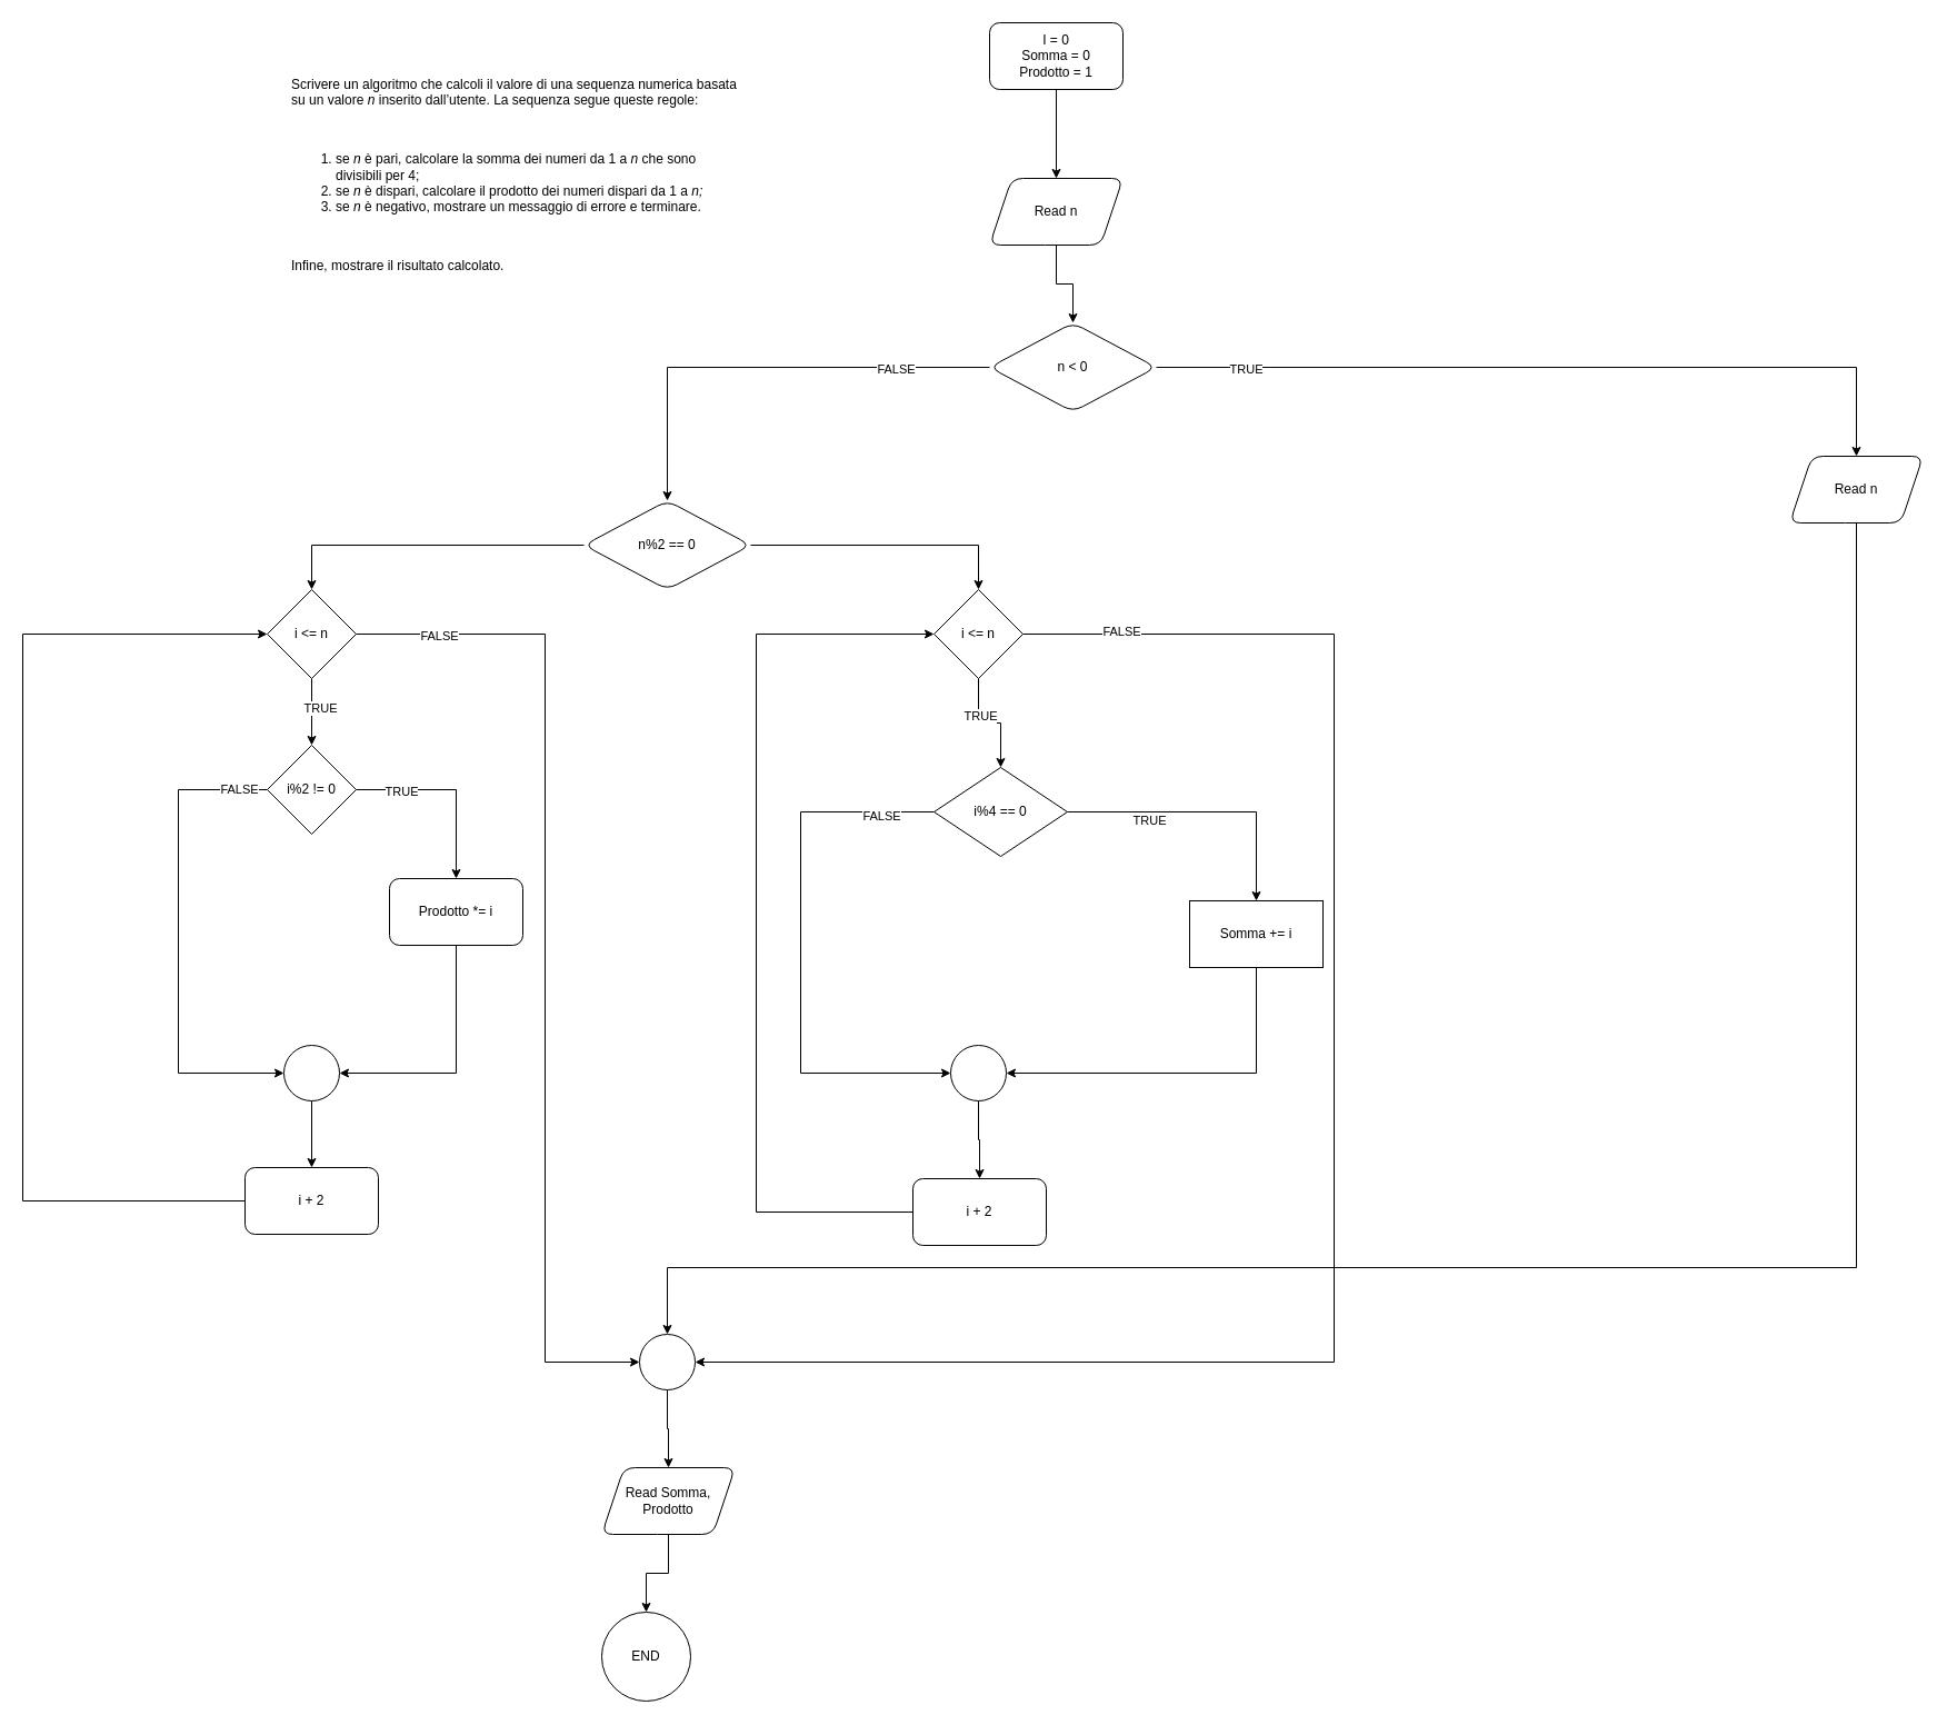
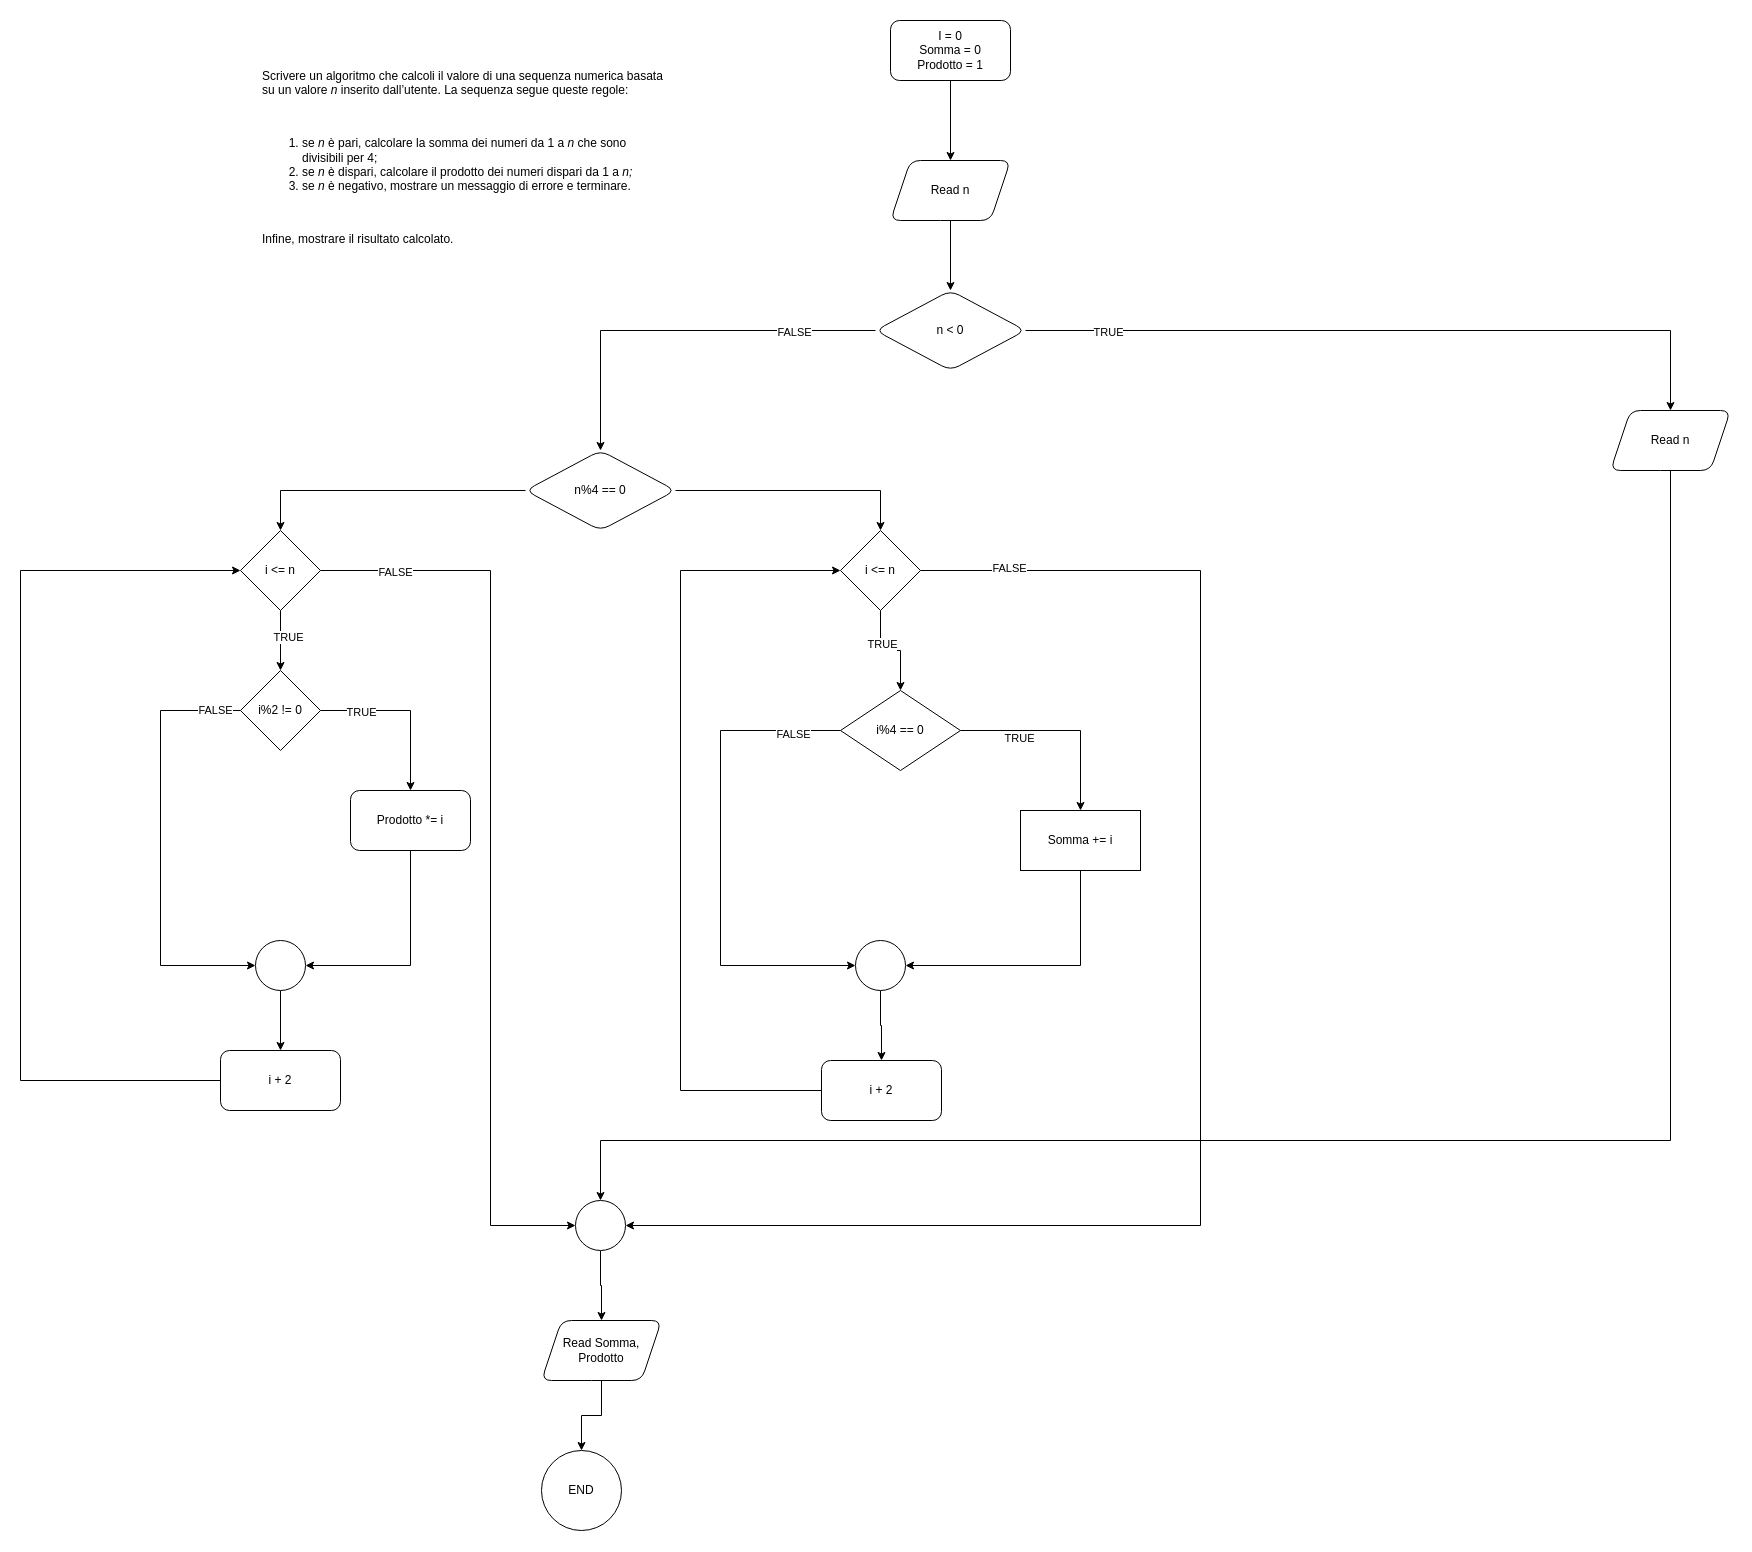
  <mxCell id="0" />
  <mxCell id="1" parent="0" />
  <mxCell id="2" value="&lt;p&gt;Scrivere un algoritmo che calcoli il valore di una sequenza numerica basata su un valore &lt;em&gt;n&lt;/em&gt; inserito dall’utente. La sequenza segue queste regole:&lt;/p&gt;&lt;br/&gt;&lt;ol&gt;&lt;li&gt;se &lt;em&gt;n&amp;nbsp;&lt;/em&gt;è pari, calcolare la somma dei numeri da 1 a &lt;em&gt;n&lt;/em&gt; che sono divisibili per 4;&lt;/li&gt;&lt;li&gt;se &lt;em&gt;n&amp;nbsp;&lt;/em&gt;è dispari, calcolare il prodotto dei numeri dispari da 1 a &lt;em&gt;n;&lt;/em&gt;&lt;/li&gt;&lt;li&gt;se &lt;em&gt;n&amp;nbsp;&lt;/em&gt;è negativo, mostrare un messaggio di errore e terminare.&lt;/li&gt;&lt;/ol&gt;&lt;br/&gt;&lt;p&gt;Infine, mostrare il risultato calcolato.&lt;/p&gt;" style="text;html=1;whiteSpace=wrap;overflow=hidden;rounded=0;" vertex="1" parent="1"><mxGeometry x="260" y="50" width="410" height="360" as="geometry" /></mxCell>
  <mxCell id="3" value="" style="edgeStyle=orthogonalEdgeStyle;rounded=0;orthogonalLoop=1;jettySize=auto;html=1;" edge="1" parent="1" source="4" target="6"><mxGeometry relative="1" as="geometry" /></mxCell>
  <mxCell id="4" value="&lt;div&gt;I = 0&lt;/div&gt;&lt;div&gt;Somma = 0&lt;br&gt;Prodotto = 1&lt;br&gt;&lt;/div&gt;" style="rounded=1;whiteSpace=wrap;html=1;" vertex="1" parent="1"><mxGeometry x="890" y="20" width="120" height="60" as="geometry" /></mxCell>
  <mxCell id="5" value="" style="edgeStyle=orthogonalEdgeStyle;rounded=0;orthogonalLoop=1;jettySize=auto;html=1;" edge="1" parent="1" source="6" target="48"><mxGeometry relative="1" as="geometry" /></mxCell>
  <mxCell id="6" value="Read n" style="shape=parallelogram;perimeter=parallelogramPerimeter;whiteSpace=wrap;html=1;fixedSize=1;rounded=1;" vertex="1" parent="1"><mxGeometry x="890" y="160" width="120" height="60" as="geometry" /></mxCell>
  <mxCell id="7" style="edgeStyle=orthogonalEdgeStyle;rounded=0;orthogonalLoop=1;jettySize=auto;html=1;exitX=0;exitY=0.5;exitDx=0;exitDy=0;entryX=0.5;entryY=0;entryDx=0;entryDy=0;" edge="1" parent="1" source="9" target="28"><mxGeometry relative="1" as="geometry" /></mxCell>
  <mxCell id="8" style="edgeStyle=orthogonalEdgeStyle;rounded=0;orthogonalLoop=1;jettySize=auto;html=1;exitX=1;exitY=0.5;exitDx=0;exitDy=0;entryX=0.5;entryY=0;entryDx=0;entryDy=0;" edge="1" parent="1" source="9" target="14"><mxGeometry relative="1" as="geometry" /></mxCell>
- <mxCell id="9" value="n%2 == 0" style="rhombus;whiteSpace=wrap;html=1;rounded=1;" vertex="1" parent="1"><mxGeometry x="525" y="450" width="150" height="80" as="geometry" /></mxCell>
+ <mxCell id="9" value="n%4 == 0" style="rhombus;whiteSpace=wrap;html=1;rounded=1;" vertex="1" parent="1"><mxGeometry x="525" y="450" width="150" height="80" as="geometry" /></mxCell>
  <mxCell id="10" value="" style="edgeStyle=orthogonalEdgeStyle;rounded=0;orthogonalLoop=1;jettySize=auto;html=1;" edge="1" parent="1" source="14" target="19"><mxGeometry relative="1" as="geometry" /></mxCell>
  <mxCell id="11" value="TRUE" style="edgeLabel;html=1;align=center;verticalAlign=middle;resizable=0;points=[];" vertex="1" connectable="0" parent="10"><mxGeometry x="-0.325" y="1" relative="1" as="geometry"><mxPoint y="-1" as="offset" /></mxGeometry></mxCell>
  <mxCell id="12" style="edgeStyle=orthogonalEdgeStyle;rounded=0;orthogonalLoop=1;jettySize=auto;html=1;exitX=1;exitY=0.5;exitDx=0;exitDy=0;entryX=1;entryY=0.5;entryDx=0;entryDy=0;" edge="1" parent="1" source="14" target="43"><mxGeometry relative="1" as="geometry"><Array as="points"><mxPoint x="1200" y="570" /><mxPoint x="1200" y="1225" /></Array></mxGeometry></mxCell>
  <mxCell id="13" value="FALSE" style="edgeLabel;html=1;align=center;verticalAlign=middle;resizable=0;points=[];" vertex="1" connectable="0" parent="12"><mxGeometry x="-0.882" y="3" relative="1" as="geometry"><mxPoint x="-1" as="offset" /></mxGeometry></mxCell>
  <mxCell id="14" value="i &amp;lt;= n" style="rhombus;whiteSpace=wrap;html=1;" vertex="1" parent="1"><mxGeometry x="840" y="530" width="80" height="80" as="geometry" /></mxCell>
  <mxCell id="15" value="" style="edgeStyle=orthogonalEdgeStyle;rounded=0;orthogonalLoop=1;jettySize=auto;html=1;" edge="1" parent="1" source="19" target="21"><mxGeometry relative="1" as="geometry" /></mxCell>
  <mxCell id="16" value="TRUE" style="edgeLabel;html=1;align=center;verticalAlign=middle;resizable=0;points=[];" vertex="1" connectable="0" parent="15"><mxGeometry x="-0.408" y="-7" relative="1" as="geometry"><mxPoint x="-1" as="offset" /></mxGeometry></mxCell>
  <mxCell id="17" style="edgeStyle=orthogonalEdgeStyle;rounded=0;orthogonalLoop=1;jettySize=auto;html=1;exitX=0;exitY=0.5;exitDx=0;exitDy=0;entryX=0;entryY=0.5;entryDx=0;entryDy=0;" edge="1" parent="1" source="19" target="23"><mxGeometry relative="1" as="geometry"><Array as="points"><mxPoint x="720" y="730" /><mxPoint x="720" y="965" /></Array></mxGeometry></mxCell>
  <mxCell id="18" value="FALSE" style="edgeLabel;html=1;align=center;verticalAlign=middle;resizable=0;points=[];" vertex="1" connectable="0" parent="17"><mxGeometry x="-0.808" y="3" relative="1" as="geometry"><mxPoint x="-1" as="offset" /></mxGeometry></mxCell>
  <mxCell id="19" value="i%4 == 0" style="rhombus;whiteSpace=wrap;html=1;" vertex="1" parent="1"><mxGeometry x="840" y="690" width="120" height="80" as="geometry" /></mxCell>
  <mxCell id="20" style="edgeStyle=orthogonalEdgeStyle;rounded=0;orthogonalLoop=1;jettySize=auto;html=1;exitX=0.5;exitY=1;exitDx=0;exitDy=0;entryX=1;entryY=0.5;entryDx=0;entryDy=0;" edge="1" parent="1" source="21" target="23"><mxGeometry relative="1" as="geometry" /></mxCell>
- <mxCell id="21" value="Somma += i" style="whiteSpace=wrap;html=1;" vertex="1" parent="1"><mxGeometry x="1070" y="810" width="120" height="60" as="geometry" /></mxCell>
+ <mxCell id="21" value="Somma += i" style="whiteSpace=wrap;html=1;" vertex="1" parent="1"><mxGeometry x="1020" y="810" width="120" height="60" as="geometry" /></mxCell>
  <mxCell id="22" value="" style="edgeStyle=orthogonalEdgeStyle;rounded=0;orthogonalLoop=1;jettySize=auto;html=1;" edge="1" parent="1" source="23" target="41"><mxGeometry relative="1" as="geometry" /></mxCell>
  <mxCell id="23" value="" style="ellipse;whiteSpace=wrap;html=1;aspect=fixed;" vertex="1" parent="1"><mxGeometry x="855" y="940" width="50" height="50" as="geometry" /></mxCell>
  <mxCell id="24" value="" style="edgeStyle=orthogonalEdgeStyle;rounded=0;orthogonalLoop=1;jettySize=auto;html=1;" edge="1" parent="1" source="28" target="37"><mxGeometry relative="1" as="geometry" /></mxCell>
  <mxCell id="25" value="TRUE" style="edgeLabel;html=1;align=center;verticalAlign=middle;resizable=0;points=[];" vertex="1" connectable="0" parent="24"><mxGeometry x="-0.167" y="7" relative="1" as="geometry"><mxPoint y="1" as="offset" /></mxGeometry></mxCell>
  <mxCell id="26" style="edgeStyle=orthogonalEdgeStyle;rounded=0;orthogonalLoop=1;jettySize=auto;html=1;exitX=1;exitY=0.5;exitDx=0;exitDy=0;entryX=0;entryY=0.5;entryDx=0;entryDy=0;" edge="1" parent="1" source="28" target="43"><mxGeometry relative="1" as="geometry"><Array as="points"><mxPoint x="490" y="570" /><mxPoint x="490" y="1225" /></Array></mxGeometry></mxCell>
  <mxCell id="27" value="FALSE" style="edgeLabel;html=1;align=center;verticalAlign=middle;resizable=0;points=[];" vertex="1" connectable="0" parent="26"><mxGeometry x="-0.84" y="-1" relative="1" as="geometry"><mxPoint x="1" as="offset" /></mxGeometry></mxCell>
  <mxCell id="28" value="i &amp;lt;= n" style="rhombus;whiteSpace=wrap;html=1;" vertex="1" parent="1"><mxGeometry x="240" y="530" width="80" height="80" as="geometry" /></mxCell>
  <mxCell id="29" style="edgeStyle=orthogonalEdgeStyle;rounded=0;orthogonalLoop=1;jettySize=auto;html=1;exitX=0.5;exitY=1;exitDx=0;exitDy=0;entryX=1;entryY=0.5;entryDx=0;entryDy=0;" edge="1" parent="1" source="30" target="39"><mxGeometry relative="1" as="geometry" /></mxCell>
  <mxCell id="30" value="Prodotto *= i" style="rounded=1;whiteSpace=wrap;html=1;" vertex="1" parent="1"><mxGeometry x="350" y="790" width="120" height="60" as="geometry" /></mxCell>
  <mxCell id="31" style="edgeStyle=orthogonalEdgeStyle;rounded=0;orthogonalLoop=1;jettySize=auto;html=1;entryX=0;entryY=0.5;entryDx=0;entryDy=0;" edge="1" parent="1" source="32" target="28"><mxGeometry relative="1" as="geometry"><mxPoint x="230" y="600" as="targetPoint" /><Array as="points"><mxPoint x="20" y="1080" /><mxPoint x="20" y="570" /></Array></mxGeometry></mxCell>
  <mxCell id="32" value="i + 2" style="whiteSpace=wrap;html=1;rounded=1;" vertex="1" parent="1"><mxGeometry x="220" y="1050" width="120" height="60" as="geometry" /></mxCell>
  <mxCell id="33" style="edgeStyle=orthogonalEdgeStyle;rounded=0;orthogonalLoop=1;jettySize=auto;html=1;exitX=1;exitY=0.5;exitDx=0;exitDy=0;entryX=0.5;entryY=0;entryDx=0;entryDy=0;" edge="1" parent="1" source="37" target="30"><mxGeometry relative="1" as="geometry" /></mxCell>
  <mxCell id="34" value="TRUE" style="edgeLabel;html=1;align=center;verticalAlign=middle;resizable=0;points=[];" vertex="1" connectable="0" parent="33"><mxGeometry x="-0.518" y="-1" relative="1" as="geometry"><mxPoint x="-1" as="offset" /></mxGeometry></mxCell>
  <mxCell id="35" style="edgeStyle=orthogonalEdgeStyle;rounded=0;orthogonalLoop=1;jettySize=auto;html=1;exitX=0;exitY=0.5;exitDx=0;exitDy=0;entryX=0;entryY=0.5;entryDx=0;entryDy=0;" edge="1" parent="1" source="37" target="39"><mxGeometry relative="1" as="geometry"><Array as="points"><mxPoint x="160" y="710" /><mxPoint x="160" y="965" /></Array></mxGeometry></mxCell>
  <mxCell id="36" value="FALSE" style="edgeLabel;html=1;align=center;verticalAlign=middle;resizable=0;points=[];" vertex="1" connectable="0" parent="35"><mxGeometry x="-0.874" y="-1" relative="1" as="geometry"><mxPoint x="1" as="offset" /></mxGeometry></mxCell>
  <mxCell id="37" value="i%2 != 0" style="rhombus;whiteSpace=wrap;html=1;" vertex="1" parent="1"><mxGeometry x="240" y="670" width="80" height="80" as="geometry" /></mxCell>
  <mxCell id="38" value="" style="edgeStyle=orthogonalEdgeStyle;rounded=0;orthogonalLoop=1;jettySize=auto;html=1;" edge="1" parent="1" source="39" target="32"><mxGeometry relative="1" as="geometry" /></mxCell>
  <mxCell id="39" value="" style="ellipse;whiteSpace=wrap;html=1;aspect=fixed;" vertex="1" parent="1"><mxGeometry x="255" y="940" width="50" height="50" as="geometry" /></mxCell>
  <mxCell id="40" style="edgeStyle=orthogonalEdgeStyle;rounded=0;orthogonalLoop=1;jettySize=auto;html=1;entryX=0;entryY=0.5;entryDx=0;entryDy=0;" edge="1" parent="1" source="41" target="14"><mxGeometry relative="1" as="geometry"><Array as="points"><mxPoint x="680" y="1090" /><mxPoint x="680" y="570" /></Array></mxGeometry></mxCell>
  <mxCell id="41" value="i + 2" style="whiteSpace=wrap;html=1;rounded=1;" vertex="1" parent="1"><mxGeometry x="821" y="1060" width="120" height="60" as="geometry" /></mxCell>
  <mxCell id="42" value="" style="edgeStyle=orthogonalEdgeStyle;rounded=0;orthogonalLoop=1;jettySize=auto;html=1;" edge="1" parent="1" source="43" target="52"><mxGeometry relative="1" as="geometry" /></mxCell>
  <mxCell id="43" value="" style="ellipse;whiteSpace=wrap;html=1;aspect=fixed;" vertex="1" parent="1"><mxGeometry x="575" y="1200" width="50" height="50" as="geometry" /></mxCell>
  <mxCell id="44" style="edgeStyle=orthogonalEdgeStyle;rounded=0;orthogonalLoop=1;jettySize=auto;html=1;exitX=1;exitY=0.5;exitDx=0;exitDy=0;entryX=0.5;entryY=0;entryDx=0;entryDy=0;" edge="1" parent="1" source="48" target="50"><mxGeometry relative="1" as="geometry" /></mxCell>
  <mxCell id="45" value="TRUE" style="edgeLabel;html=1;align=center;verticalAlign=middle;resizable=0;points=[];" vertex="1" connectable="0" parent="44"><mxGeometry x="-0.774" y="-1" relative="1" as="geometry"><mxPoint as="offset" /></mxGeometry></mxCell>
  <mxCell id="46" style="edgeStyle=orthogonalEdgeStyle;rounded=0;orthogonalLoop=1;jettySize=auto;html=1;exitX=0;exitY=0.5;exitDx=0;exitDy=0;entryX=0.5;entryY=0;entryDx=0;entryDy=0;" edge="1" parent="1" source="48" target="9"><mxGeometry relative="1" as="geometry" /></mxCell>
  <mxCell id="47" value="FALSE" style="edgeLabel;html=1;align=center;verticalAlign=middle;resizable=0;points=[];" vertex="1" connectable="0" parent="46"><mxGeometry x="-0.585" y="1" relative="1" as="geometry"><mxPoint as="offset" /></mxGeometry></mxCell>
- <mxCell id="48" value="n &amp;lt; 0" style="rhombus;whiteSpace=wrap;html=1;rounded=1;" vertex="1" parent="1"><mxGeometry x="890" y="290" width="150" height="80" as="geometry" /></mxCell>
+ <mxCell id="48" value="n &amp;lt; 0" style="rhombus;whiteSpace=wrap;html=1;rounded=1;" vertex="1" parent="1"><mxGeometry x="875" y="290" width="150" height="80" as="geometry" /></mxCell>
  <mxCell id="49" style="edgeStyle=orthogonalEdgeStyle;rounded=0;orthogonalLoop=1;jettySize=auto;html=1;exitX=0.5;exitY=1;exitDx=0;exitDy=0;entryX=0.5;entryY=0;entryDx=0;entryDy=0;" edge="1" parent="1" source="50" target="43"><mxGeometry relative="1" as="geometry"><Array as="points"><mxPoint x="1670" y="1140" /><mxPoint x="600" y="1140" /></Array></mxGeometry></mxCell>
  <mxCell id="50" value="Read n" style="shape=parallelogram;perimeter=parallelogramPerimeter;whiteSpace=wrap;html=1;fixedSize=1;rounded=1;" vertex="1" parent="1"><mxGeometry x="1610" y="410" width="120" height="60" as="geometry" /></mxCell>
  <mxCell id="51" value="" style="edgeStyle=orthogonalEdgeStyle;rounded=0;orthogonalLoop=1;jettySize=auto;html=1;" edge="1" parent="1" source="52" target="53"><mxGeometry relative="1" as="geometry" /></mxCell>
  <mxCell id="52" value="Read Somma, Prodotto" style="shape=parallelogram;perimeter=parallelogramPerimeter;whiteSpace=wrap;html=1;fixedSize=1;rounded=1;" vertex="1" parent="1"><mxGeometry x="541" y="1320" width="120" height="60" as="geometry" /></mxCell>
  <mxCell id="53" value="END" style="ellipse;whiteSpace=wrap;html=1;rounded=1;" vertex="1" parent="1"><mxGeometry x="541" y="1450" width="80" height="80" as="geometry" /></mxCell>
